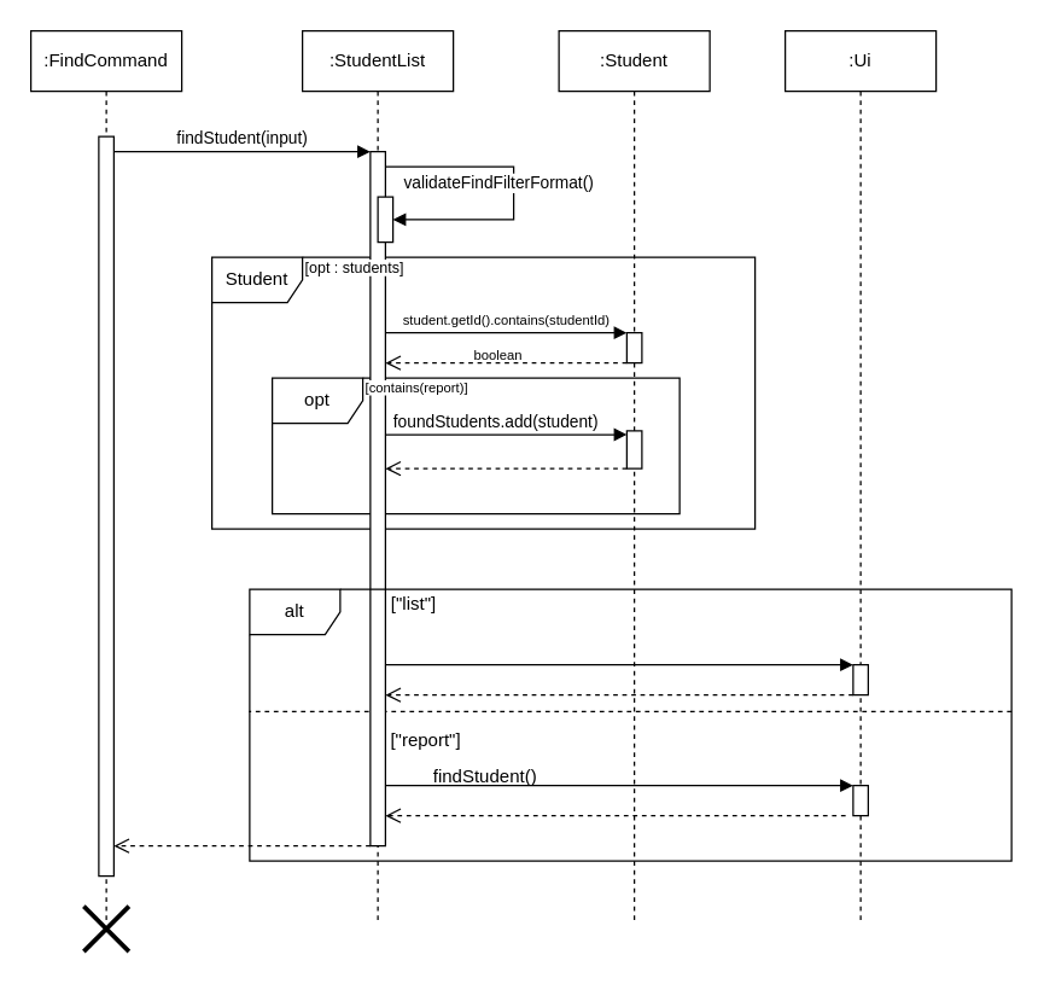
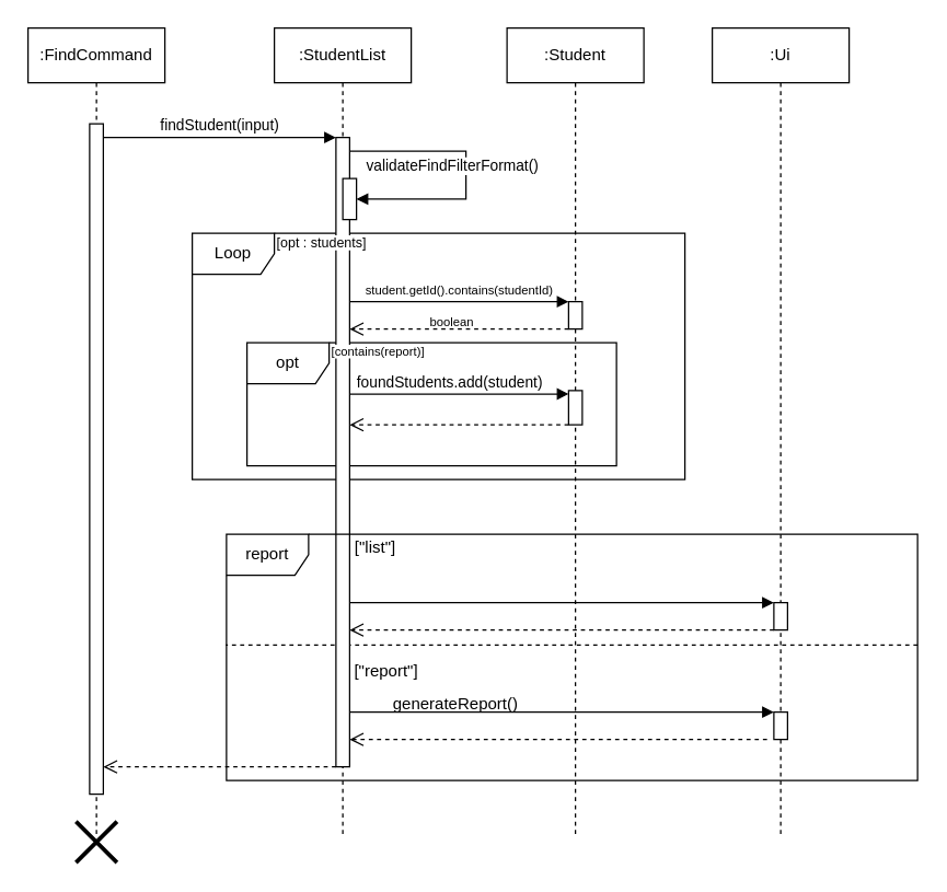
  <mxCell id="0" />
  <mxCell id="1" parent="0" />
  <mxCell id="2" value="" style="endArrow=none;dashed=1;html=1;rounded=0;exitX=1;exitY=0.45;exitDx=0;exitDy=0;exitPerimeter=0;entryX=-0.001;entryY=0.45;entryDx=0;entryDy=0;entryPerimeter=0;" parent="1" source="24" target="24" edge="1"><mxGeometry width="50" height="50" relative="1" as="geometry"><mxPoint x="360" y="515" as="sourcePoint" /><mxPoint x="170" y="490" as="targetPoint" /></mxGeometry></mxCell>
  <mxCell id="3" value="opt" style="shape=umlFrame;whiteSpace=wrap;html=1;pointerEvents=0;" parent="1" vertex="1"><mxGeometry x="180" y="250" width="270" height="90" as="geometry" /></mxCell>
- <mxCell id="4" value="Student" style="shape=umlFrame;whiteSpace=wrap;html=1;pointerEvents=0;" parent="1" vertex="1"><mxGeometry x="140" y="170" width="360" height="180" as="geometry" /></mxCell>
+ <mxCell id="4" value="Loop" style="shape=umlFrame;whiteSpace=wrap;html=1;pointerEvents=0;" parent="1" vertex="1"><mxGeometry x="140" y="170" width="360" height="180" as="geometry" /></mxCell>
  <mxCell id="5" value=":FindCommand" style="shape=umlLifeline;perimeter=lifelinePerimeter;whiteSpace=wrap;html=1;container=0;dropTarget=0;collapsible=0;recursiveResize=0;outlineConnect=0;portConstraint=eastwest;newEdgeStyle={&quot;edgeStyle&quot;:&quot;elbowEdgeStyle&quot;,&quot;elbow&quot;:&quot;vertical&quot;,&quot;curved&quot;:0,&quot;rounded&quot;:0};" parent="1" vertex="1"><mxGeometry x="20" y="20" width="100" height="590" as="geometry" /></mxCell>
  <mxCell id="6" value="" style="html=1;points=[];perimeter=orthogonalPerimeter;outlineConnect=0;targetShapes=umlLifeline;portConstraint=eastwest;newEdgeStyle={&quot;edgeStyle&quot;:&quot;elbowEdgeStyle&quot;,&quot;elbow&quot;:&quot;vertical&quot;,&quot;curved&quot;:0,&quot;rounded&quot;:0};" parent="5" vertex="1"><mxGeometry x="45" y="70" width="10" height="490" as="geometry" /></mxCell>
  <mxCell id="7" value=":StudentList" style="shape=umlLifeline;perimeter=lifelinePerimeter;whiteSpace=wrap;html=1;container=0;dropTarget=0;collapsible=0;recursiveResize=0;outlineConnect=0;portConstraint=eastwest;newEdgeStyle={&quot;edgeStyle&quot;:&quot;elbowEdgeStyle&quot;,&quot;elbow&quot;:&quot;vertical&quot;,&quot;curved&quot;:0,&quot;rounded&quot;:0};" parent="1" vertex="1"><mxGeometry x="200" y="20" width="100" height="590" as="geometry" /></mxCell>
  <mxCell id="8" value="validateFindFilterFormat()" style="html=1;verticalAlign=bottom;endArrow=block;edgeStyle=elbowEdgeStyle;elbow=vertical;curved=0;rounded=0;" parent="7" source="9" target="10" edge="1"><mxGeometry x="0.05" y="-10" relative="1" as="geometry"><mxPoint x="60" y="90" as="sourcePoint" /><Array as="points"><mxPoint x="140" y="90" /></Array><mxPoint x="140" y="150" as="targetPoint" /><mxPoint as="offset" /></mxGeometry></mxCell>
  <mxCell id="9" value="" style="html=1;points=[];perimeter=orthogonalPerimeter;outlineConnect=0;targetShapes=umlLifeline;portConstraint=eastwest;newEdgeStyle={&quot;edgeStyle&quot;:&quot;elbowEdgeStyle&quot;,&quot;elbow&quot;:&quot;vertical&quot;,&quot;curved&quot;:0,&quot;rounded&quot;:0};" parent="7" vertex="1"><mxGeometry x="45" y="80" width="10" height="460" as="geometry" /></mxCell>
  <mxCell id="10" value="" style="html=1;points=[];perimeter=orthogonalPerimeter;outlineConnect=0;targetShapes=umlLifeline;portConstraint=eastwest;newEdgeStyle={&quot;edgeStyle&quot;:&quot;elbowEdgeStyle&quot;,&quot;elbow&quot;:&quot;vertical&quot;,&quot;curved&quot;:0,&quot;rounded&quot;:0};" parent="7" vertex="1"><mxGeometry x="50" y="110" width="10" height="30" as="geometry" /></mxCell>
  <mxCell id="11" value="findStudent(input)" style="html=1;verticalAlign=bottom;endArrow=block;edgeStyle=elbowEdgeStyle;elbow=vertical;curved=0;rounded=0;" parent="1" source="6" target="9" edge="1"><mxGeometry relative="1" as="geometry"><mxPoint x="175" y="110" as="sourcePoint" /><Array as="points"><mxPoint x="160" y="100" /></Array></mxGeometry></mxCell>
  <mxCell id="12" value="" style="html=1;verticalAlign=bottom;endArrow=open;dashed=1;endSize=8;edgeStyle=elbowEdgeStyle;elbow=vertical;curved=0;rounded=0;" parent="1" source="9" target="6" edge="1"><mxGeometry relative="1" as="geometry"><mxPoint x="80" y="560" as="targetPoint" /><Array as="points"><mxPoint x="165" y="560" /></Array><mxPoint x="240" y="560" as="sourcePoint" /></mxGeometry></mxCell>
  <mxCell id="13" value=":Student" style="shape=umlLifeline;perimeter=lifelinePerimeter;whiteSpace=wrap;html=1;container=0;dropTarget=0;collapsible=0;recursiveResize=0;outlineConnect=0;portConstraint=eastwest;newEdgeStyle={&quot;edgeStyle&quot;:&quot;elbowEdgeStyle&quot;,&quot;elbow&quot;:&quot;vertical&quot;,&quot;curved&quot;:0,&quot;rounded&quot;:0};" parent="1" vertex="1"><mxGeometry x="370" y="20" width="100" height="590" as="geometry" /></mxCell>
  <mxCell id="14" value="" style="html=1;points=[];perimeter=orthogonalPerimeter;outlineConnect=0;targetShapes=umlLifeline;portConstraint=eastwest;newEdgeStyle={&quot;edgeStyle&quot;:&quot;elbowEdgeStyle&quot;,&quot;elbow&quot;:&quot;vertical&quot;,&quot;curved&quot;:0,&quot;rounded&quot;:0};" parent="13" vertex="1"><mxGeometry x="45" y="200" width="10" height="20" as="geometry" /></mxCell>
  <mxCell id="15" value="" style="html=1;points=[];perimeter=orthogonalPerimeter;outlineConnect=0;targetShapes=umlLifeline;portConstraint=eastwest;newEdgeStyle={&quot;edgeStyle&quot;:&quot;elbowEdgeStyle&quot;,&quot;elbow&quot;:&quot;vertical&quot;,&quot;curved&quot;:0,&quot;rounded&quot;:0};" parent="13" vertex="1"><mxGeometry x="45" y="265" width="10" height="25" as="geometry" /></mxCell>
  <mxCell id="16" value=":Ui" style="shape=umlLifeline;perimeter=lifelinePerimeter;whiteSpace=wrap;html=1;container=0;dropTarget=0;collapsible=0;recursiveResize=0;outlineConnect=0;portConstraint=eastwest;newEdgeStyle={&quot;edgeStyle&quot;:&quot;elbowEdgeStyle&quot;,&quot;elbow&quot;:&quot;vertical&quot;,&quot;curved&quot;:0,&quot;rounded&quot;:0};" parent="1" vertex="1"><mxGeometry x="520" y="20" width="100" height="590" as="geometry" /></mxCell>
  <mxCell id="17" value="" style="html=1;points=[];perimeter=orthogonalPerimeter;outlineConnect=0;targetShapes=umlLifeline;portConstraint=eastwest;newEdgeStyle={&quot;edgeStyle&quot;:&quot;elbowEdgeStyle&quot;,&quot;elbow&quot;:&quot;vertical&quot;,&quot;curved&quot;:0,&quot;rounded&quot;:0};" parent="16" vertex="1"><mxGeometry x="45" y="420" width="10" height="20" as="geometry" /></mxCell>
  <mxCell id="18" style="edgeStyle=orthogonalEdgeStyle;rounded=0;orthogonalLoop=1;jettySize=auto;html=1;exitX=0;exitY=0;exitDx=20;exitDy=0;exitPerimeter=0;" parent="1" edge="1"><mxGeometry relative="1" as="geometry"><mxPoint x="230" y="210" as="sourcePoint" /><mxPoint x="230" y="210" as="targetPoint" /></mxGeometry></mxCell>
  <mxCell id="19" value="&lt;span style=&quot;font-size: 9px;&quot;&gt;student.getId().contains(studentId)&lt;/span&gt;" style="html=1;verticalAlign=bottom;endArrow=block;edgeStyle=elbowEdgeStyle;elbow=vertical;curved=0;rounded=0;" parent="1" source="9" target="14" edge="1"><mxGeometry relative="1" as="geometry"><mxPoint x="270" y="220" as="sourcePoint" /><Array as="points"><mxPoint x="335" y="220" /></Array><mxPoint x="410" y="220" as="targetPoint" /></mxGeometry></mxCell>
  <mxCell id="20" value="" style="html=1;verticalAlign=bottom;endArrow=open;dashed=1;endSize=8;edgeStyle=elbowEdgeStyle;elbow=horizontal;curved=0;rounded=0;" parent="1" source="14" target="9" edge="1"><mxGeometry relative="1" as="geometry"><mxPoint x="252" y="240" as="targetPoint" /><Array as="points"><mxPoint x="339" y="240" /></Array><mxPoint x="412" y="240" as="sourcePoint" /></mxGeometry></mxCell>
  <mxCell id="21" value="foundStudents.add(student)" style="html=1;verticalAlign=bottom;endArrow=block;edgeStyle=elbowEdgeStyle;elbow=horizontal;curved=0;rounded=0;" parent="1" target="15" edge="1"><mxGeometry x="-0.088" relative="1" as="geometry"><mxPoint x="255" y="287.5" as="sourcePoint" /><Array as="points"><mxPoint x="315" y="287.5" /></Array><mxPoint x="260" y="315" as="targetPoint" /><mxPoint as="offset" /></mxGeometry></mxCell>
  <mxCell id="22" value="&lt;div style=&quot;text-align: center;&quot;&gt;&lt;font size=&quot;1&quot;&gt;&lt;span style=&quot;text-wrap-mode: nowrap; background-color: rgb(255, 255, 255);&quot;&gt;[opt : students]&lt;/span&gt;&lt;/font&gt;&lt;/div&gt;" style="text;whiteSpace=wrap;html=1;" parent="1" vertex="1"><mxGeometry x="200" y="163" width="120" height="40" as="geometry" /></mxCell>
  <mxCell id="23" value="&lt;span style=&quot;color: rgb(0, 0, 0); font-family: Helvetica; font-size: 9px; font-style: normal; font-variant-ligatures: normal; font-variant-caps: normal; font-weight: 400; letter-spacing: normal; orphans: 2; text-align: center; text-indent: 0px; text-transform: none; widows: 2; word-spacing: 0px; -webkit-text-stroke-width: 0px; white-space: nowrap; background-color: rgb(255, 255, 255); text-decoration-thickness: initial; text-decoration-style: initial; text-decoration-color: initial; display: inline !important; float: none;&quot;&gt;[contains(report)]&lt;/span&gt;" style="text;whiteSpace=wrap;html=1;" parent="1" vertex="1"><mxGeometry x="240" y="242" width="90" height="30" as="geometry" /></mxCell>
- <mxCell id="24" value="alt" style="shape=umlFrame;whiteSpace=wrap;html=1;pointerEvents=0;" parent="1" vertex="1"><mxGeometry x="165" y="390" width="505" height="180" as="geometry" /></mxCell>
+ <mxCell id="24" value="report" style="shape=umlFrame;whiteSpace=wrap;html=1;pointerEvents=0;" parent="1" vertex="1"><mxGeometry x="165" y="390" width="505" height="180" as="geometry" /></mxCell>
  <mxCell id="25" value="" style="shape=umlDestroy;whiteSpace=wrap;html=1;strokeWidth=3;targetShapes=umlLifeline;" parent="1" vertex="1"><mxGeometry x="55" y="600" width="30" height="30" as="geometry" /></mxCell>
  <mxCell id="26" value="" style="html=1;verticalAlign=bottom;endArrow=block;edgeStyle=elbowEdgeStyle;elbow=horizontal;curved=0;rounded=0;" parent="1" source="9" target="17" edge="1"><mxGeometry relative="1" as="geometry"><mxPoint x="260" y="440" as="sourcePoint" /><Array as="points"><mxPoint x="350" y="440" /></Array><mxPoint x="570" y="440" as="targetPoint" /></mxGeometry></mxCell>
  <mxCell id="27" value="[&quot;list&quot;]" style="text;strokeColor=none;align=center;fillColor=none;html=1;verticalAlign=middle;whiteSpace=wrap;rounded=0;" parent="1" vertex="1"><mxGeometry x="244" y="385" width="60" height="30" as="geometry" /></mxCell>
  <mxCell id="28" value="" style="html=1;verticalAlign=bottom;endArrow=open;dashed=1;endSize=8;edgeStyle=elbowEdgeStyle;elbow=horizontal;curved=0;rounded=0;" parent="1" target="9" edge="1"><mxGeometry relative="1" as="geometry"><mxPoint x="260" y="460" as="targetPoint" /><Array as="points"><mxPoint x="355" y="460" /></Array><mxPoint x="565" y="460" as="sourcePoint" /></mxGeometry></mxCell>
  <mxCell id="29" value="" style="html=1;verticalAlign=bottom;endArrow=block;edgeStyle=elbowEdgeStyle;elbow=horizontal;curved=0;rounded=0;" parent="1" source="9" target="33" edge="1"><mxGeometry relative="1" as="geometry"><mxPoint x="270" y="520" as="sourcePoint" /><Array as="points"><mxPoint x="335" y="520" /></Array><mxPoint x="540" y="520" as="targetPoint" /></mxGeometry></mxCell>
  <mxCell id="30" value="" style="html=1;verticalAlign=bottom;endArrow=open;dashed=1;endSize=8;edgeStyle=elbowEdgeStyle;elbow=horizontal;curved=0;rounded=0;" parent="1" target="9" edge="1"><mxGeometry relative="1" as="geometry"><mxPoint x="250" y="540" as="targetPoint" /><Array as="points"><mxPoint x="350" y="540" /></Array><mxPoint x="560" y="540" as="sourcePoint" /></mxGeometry></mxCell>
- <mxCell id="31" value="&lt;div style=&quot;text-align: center;&quot;&gt;&lt;span style=&quot;background-color: initial;&quot;&gt;findStudent()&lt;/span&gt;&lt;/div&gt;" style="text;whiteSpace=wrap;html=1;" parent="1" vertex="1"><mxGeometry x="285" y="500" width="120" height="40" as="geometry" /></mxCell>
+ <mxCell id="31" value="&lt;div style=&quot;text-align: center;&quot;&gt;&lt;span style=&quot;background-color: initial;&quot;&gt;generateReport()&lt;/span&gt;&lt;/div&gt;" style="text;whiteSpace=wrap;html=1;" parent="1" vertex="1"><mxGeometry x="285" y="500" width="120" height="40" as="geometry" /></mxCell>
  <mxCell id="32" value="[&quot;report&quot;]" style="text;strokeColor=none;align=center;fillColor=none;html=1;verticalAlign=middle;whiteSpace=wrap;rounded=0;" parent="1" vertex="1"><mxGeometry x="252" y="475" width="60" height="30" as="geometry" /></mxCell>
  <mxCell id="33" value="" style="html=1;points=[];perimeter=orthogonalPerimeter;outlineConnect=0;targetShapes=umlLifeline;portConstraint=eastwest;newEdgeStyle={&quot;edgeStyle&quot;:&quot;elbowEdgeStyle&quot;,&quot;elbow&quot;:&quot;vertical&quot;,&quot;curved&quot;:0,&quot;rounded&quot;:0};" parent="1" vertex="1"><mxGeometry x="565" y="520" width="10" height="20" as="geometry" /></mxCell>
  <mxCell id="34" value="" style="html=1;verticalAlign=bottom;endArrow=open;dashed=1;endSize=8;edgeStyle=elbowEdgeStyle;elbow=horizontal;curved=0;rounded=0;" parent="1" target="9" edge="1"><mxGeometry relative="1" as="geometry"><mxPoint x="252" y="310" as="targetPoint" /><Array as="points"><mxPoint x="336" y="310" /></Array><mxPoint x="415" y="310" as="sourcePoint" /></mxGeometry></mxCell>
  <mxCell id="35" value="&lt;span style=&quot;color: rgb(0, 0, 0); font-family: Helvetica; font-size: 9px; font-style: normal; font-variant-ligatures: normal; font-variant-caps: normal; font-weight: 400; letter-spacing: normal; orphans: 2; text-align: center; text-indent: 0px; text-transform: none; widows: 2; word-spacing: 0px; -webkit-text-stroke-width: 0px; white-space: nowrap; background-color: rgb(255, 255, 255); text-decoration-thickness: initial; text-decoration-style: initial; text-decoration-color: initial; display: inline !important; float: none;&quot;&gt;boolean&lt;/span&gt;" style="text;whiteSpace=wrap;html=1;" vertex="1" parent="1"><mxGeometry x="312" y="220" width="170" height="40" as="geometry" /></mxCell>
